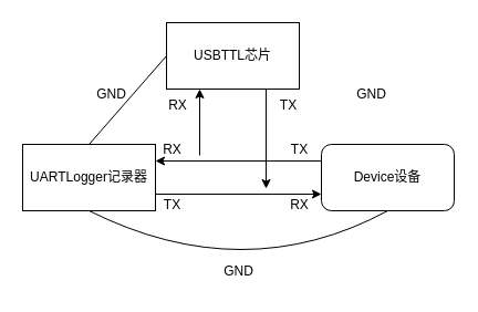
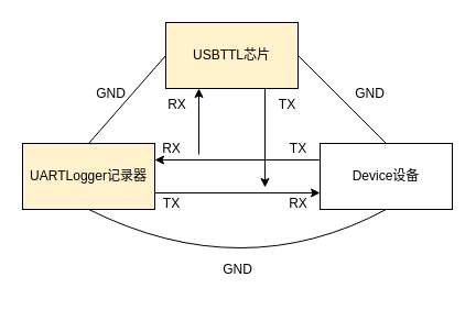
  <mxCell id="0" />
  <mxCell id="1" parent="0" />
- <mxCell id="2" value="USBTTL芯片" style="rounded=0;whiteSpace=wrap;html=1;" parent="1" vertex="1"><mxGeometry x="150" y="20" width="120" height="60" as="geometry" /></mxCell>
+ <mxCell id="2" value="USBTTL芯片" style="rounded=0;whiteSpace=wrap;html=1;fillColor=#fff2cc;" parent="1" vertex="1"><mxGeometry x="150" y="20" width="120" height="60" as="geometry" /></mxCell>
  <mxCell id="3" style="edgeStyle=orthogonalEdgeStyle;rounded=0;orthogonalLoop=1;jettySize=auto;html=1;exitX=1;exitY=0.75;exitDx=0;exitDy=0;entryX=0;entryY=0.75;entryDx=0;entryDy=0;" parent="1" source="4" target="6" edge="1"><mxGeometry relative="1" as="geometry" /></mxCell>
- <mxCell id="4" value="UARTLogger记录器" style="rounded=0;whiteSpace=wrap;html=1;" parent="1" vertex="1"><mxGeometry x="20" y="130" width="120" height="60" as="geometry" /></mxCell>
+ <mxCell id="4" value="UARTLogger记录器" style="rounded=0;whiteSpace=wrap;html=1;fillColor=#fff2cc;" parent="1" vertex="1"><mxGeometry x="20" y="130" width="120" height="60" as="geometry" /></mxCell>
  <mxCell id="5" style="edgeStyle=orthogonalEdgeStyle;rounded=0;orthogonalLoop=1;jettySize=auto;html=1;exitX=0;exitY=0.25;exitDx=0;exitDy=0;entryX=1;entryY=0.25;entryDx=0;entryDy=0;" parent="1" source="6" target="4" edge="1"><mxGeometry relative="1" as="geometry" /></mxCell>
- <mxCell id="6" value="Device设备" style="whiteSpace=wrap;html=1;rounded=1;" parent="1" vertex="1"><mxGeometry x="290" y="130" width="120" height="60" as="geometry" /></mxCell>
+ <mxCell id="6" value="Device设备" style="rounded=0;whiteSpace=wrap;html=1;" parent="1" vertex="1"><mxGeometry x="290" y="130" width="120" height="60" as="geometry" /></mxCell>
  <mxCell id="7" value="RX" style="text;html=1;align=center;verticalAlign=middle;resizable=0;points=[];autosize=1;strokeColor=none;fillColor=none;" parent="1" vertex="1"><mxGeometry x="135" y="120" width="40" height="30" as="geometry" /></mxCell>
  <mxCell id="8" value="TX" style="text;html=1;align=center;verticalAlign=middle;resizable=0;points=[];autosize=1;strokeColor=none;fillColor=none;" parent="1" vertex="1"><mxGeometry x="250" y="120" width="40" height="30" as="geometry" /></mxCell>
  <mxCell id="9" value="TX" style="text;html=1;align=center;verticalAlign=middle;resizable=0;points=[];autosize=1;strokeColor=none;fillColor=none;" parent="1" vertex="1"><mxGeometry x="135" y="170" width="40" height="30" as="geometry" /></mxCell>
  <mxCell id="10" value="RX" style="text;html=1;align=center;verticalAlign=middle;resizable=0;points=[];autosize=1;strokeColor=none;fillColor=none;" parent="1" vertex="1"><mxGeometry x="250" y="170" width="40" height="30" as="geometry" /></mxCell>
  <mxCell id="11" value="" style="endArrow=classic;html=1;rounded=0;entryX=0.25;entryY=1;entryDx=0;entryDy=0;" parent="1" target="2" edge="1"><mxGeometry width="50" height="50" relative="1" as="geometry"><mxPoint x="180" y="140" as="sourcePoint" /><mxPoint x="320" y="150" as="targetPoint" /></mxGeometry></mxCell>
  <mxCell id="12" value="" style="endArrow=classic;html=1;rounded=0;exitX=0.75;exitY=1;exitDx=0;exitDy=0;" parent="1" source="2" edge="1"><mxGeometry width="50" height="50" relative="1" as="geometry"><mxPoint x="200" y="160" as="sourcePoint" /><mxPoint x="240" y="170" as="targetPoint" /></mxGeometry></mxCell>
  <mxCell id="13" value="RX" style="text;html=1;align=center;verticalAlign=middle;resizable=0;points=[];autosize=1;strokeColor=none;fillColor=none;" parent="1" vertex="1"><mxGeometry x="140" y="80" width="40" height="30" as="geometry" /></mxCell>
  <mxCell id="14" value="TX" style="text;html=1;align=center;verticalAlign=middle;resizable=0;points=[];autosize=1;strokeColor=none;fillColor=none;" parent="1" vertex="1"><mxGeometry x="240" y="80" width="40" height="30" as="geometry" /></mxCell>
  <mxCell id="15" value="" style="endArrow=none;html=1;rounded=0;exitX=0.5;exitY=0;exitDx=0;exitDy=0;" edge="1" parent="1" source="4"><mxGeometry width="50" height="50" relative="1" as="geometry"><mxPoint x="100" y="100" as="sourcePoint" /><mxPoint x="150" y="50" as="targetPoint" /><Array as="points" /></mxGeometry></mxCell>
+ <mxCell id="16" value="" style="endArrow=none;html=1;rounded=0;exitX=0.5;exitY=0;exitDx=0;exitDy=0;entryX=1;entryY=0.5;entryDx=0;entryDy=0;" edge="1" parent="1" source="6" target="2"><mxGeometry width="50" height="50" relative="1" as="geometry"><mxPoint x="350" y="130" as="sourcePoint" /><mxPoint x="420" y="50" as="targetPoint" /><Array as="points" /></mxGeometry></mxCell>
  <mxCell id="17" value="" style="curved=1;endArrow=none;html=1;rounded=0;entryX=0.5;entryY=1;entryDx=0;entryDy=0;exitX=0.5;exitY=1;exitDx=0;exitDy=0;endFill=0;" edge="1" parent="1" source="6" target="4"><mxGeometry width="50" height="50" relative="1" as="geometry"><mxPoint x="150" y="300" as="sourcePoint" /><mxPoint x="200" y="240" as="targetPoint" /><Array as="points"><mxPoint x="220" y="260" /></Array></mxGeometry></mxCell>
  <mxCell id="18" value="GND" style="text;html=1;align=center;verticalAlign=middle;resizable=0;points=[];autosize=1;strokeColor=none;fillColor=none;" vertex="1" parent="1"><mxGeometry x="75" y="70" width="50" height="30" as="geometry" /></mxCell>
  <mxCell id="19" value="GND" style="text;html=1;align=center;verticalAlign=middle;resizable=0;points=[];autosize=1;strokeColor=none;fillColor=none;" vertex="1" parent="1"><mxGeometry x="310" y="70" width="50" height="30" as="geometry" /></mxCell>
  <mxCell id="20" value="GND" style="text;html=1;align=center;verticalAlign=middle;resizable=0;points=[];autosize=1;strokeColor=none;fillColor=none;" vertex="1" parent="1"><mxGeometry x="190" y="230" width="50" height="30" as="geometry" /></mxCell>
